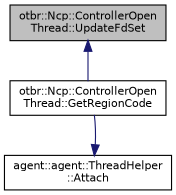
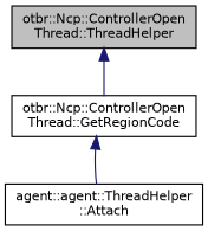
  digraph {
    rankdir=TB
    node [color=black fillcolor=white fontname=Helvetica fontsize=10 shape=record style=filled]
    edge [color=midnightblue dir=back fontname=Helvetica fontsize=10 labelfontname=Helvetica labelfontsize=10 style=solid]
-   n1 [fillcolor=grey75 fontcolor=black height=0.2 label="otbr::Ncp::ControllerOpen\lThread::UpdateFdSet" width=0.4]
+   n1 [fillcolor=grey75 fontcolor=black height=0.2 label="otbr::Ncp::ControllerOpen\lThread::ThreadHelper" width=0.4]
    n2 [height=0.2 label="otbr::Ncp::ControllerOpen\lThread::GetRegionCode" width=0.4]
    n3 [height=0.2 label="agent::agent::ThreadHelper\l::Attach" width=0.4]
    n1 -> n2
-   n3 -> n2
+   n2 -> n3
  }
